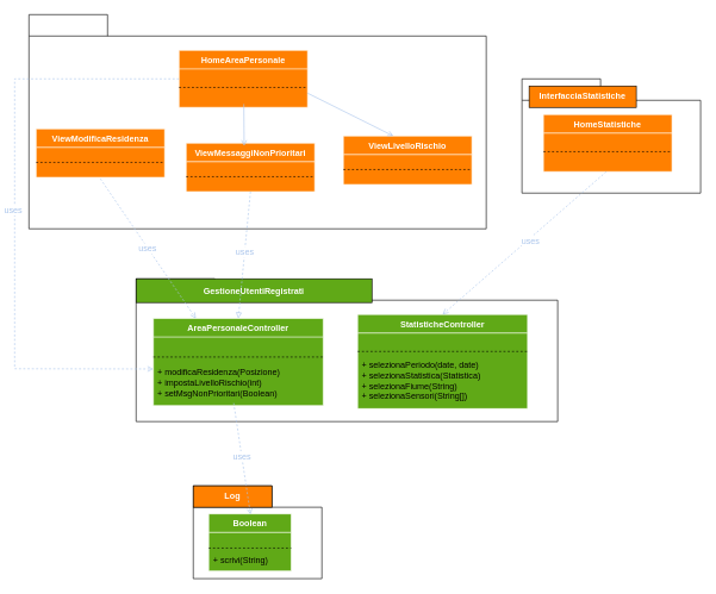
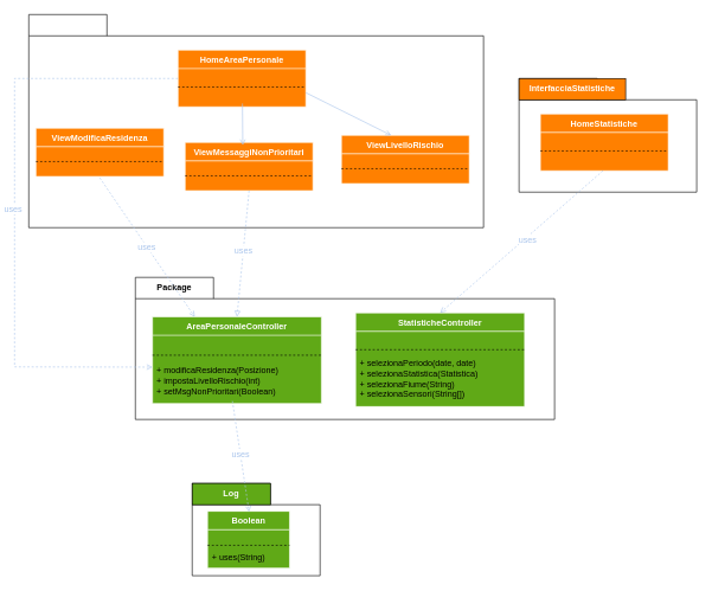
  <mxCell id="0" />
  <mxCell id="1" parent="0" />
  <mxCell id="2" value="" style="shape=folder;fontStyle=1;tabWidth=110;tabHeight=30;tabPosition=left;html=1;boundedLbl=1;labelInHeader=1;container=1;collapsible=0;recursiveResize=0;whiteSpace=wrap;fillColor=#FFFFFF;strokeColor=default;fillStyle=solid;gradientColor=none;noLabel=0;labelPadding=0;snapToPoint=0;backgroundOutline=0;shadow=0;rounded=0;" vertex="1" parent="1"><mxGeometry x="40" y="20" width="640" height="300" as="geometry" /></mxCell>
  <mxCell id="3" value="ViewMessaggiNonPrioritari" style="swimlane;fontStyle=1;align=center;verticalAlign=top;childLayout=stackLayout;horizontal=1;startSize=26;horizontalStack=0;resizeParent=1;resizeParentMax=0;resizeLast=0;collapsible=1;marginBottom=0;whiteSpace=wrap;html=1;strokeColor=#FFFFFF;fillColor=#FF8000;swimlaneFillColor=#FF8000;fontColor=#FFFFFF;" vertex="1" parent="2"><mxGeometry x="220" y="180" width="180" height="68" as="geometry" /></mxCell>
  <mxCell id="4" style="line;strokeWidth=1;fillColor=none;align=left;verticalAlign=middle;spacingTop=-1;spacingLeft=3;spacingRight=3;rotatable=0;labelPosition=right;points=[];portConstraint=eastwest;strokeColor=none;dashed=1;" vertex="1" parent="3"><mxGeometry y="26" width="180" height="14" as="geometry" /></mxCell>
  <mxCell id="5" value="" style="line;strokeWidth=1;fillColor=none;align=left;verticalAlign=middle;spacingTop=-1;spacingLeft=3;spacingRight=3;rotatable=0;labelPosition=right;points=[];portConstraint=eastwest;strokeColor=#000105;dashed=1;" vertex="1" parent="3"><mxGeometry y="40" width="180" height="14" as="geometry" /></mxCell>
  <mxCell id="6" style="line;strokeWidth=1;fillColor=none;align=left;verticalAlign=middle;spacingTop=-1;spacingLeft=3;spacingRight=3;rotatable=0;labelPosition=right;points=[];portConstraint=eastwest;strokeColor=none;dashed=1;" vertex="1" parent="3"><mxGeometry y="54" width="180" height="14" as="geometry" /></mxCell>
  <mxCell id="7" value="ViewLivelloRischio" style="swimlane;fontStyle=1;align=center;verticalAlign=top;childLayout=stackLayout;horizontal=1;startSize=26;horizontalStack=0;resizeParent=1;resizeParentMax=0;resizeLast=0;collapsible=1;marginBottom=0;whiteSpace=wrap;html=1;strokeColor=#FFFFFF;fillColor=#FF8000;swimlaneFillColor=#FF8000;fontColor=#FFFFFF;" vertex="1" parent="2"><mxGeometry x="440" y="170" width="180" height="68" as="geometry" /></mxCell>
  <mxCell id="8" style="line;strokeWidth=1;fillColor=none;align=left;verticalAlign=middle;spacingTop=-1;spacingLeft=3;spacingRight=3;rotatable=0;labelPosition=right;points=[];portConstraint=eastwest;strokeColor=none;dashed=1;" vertex="1" parent="7"><mxGeometry y="26" width="180" height="14" as="geometry" /></mxCell>
  <mxCell id="9" value="" style="line;strokeWidth=1;fillColor=none;align=left;verticalAlign=middle;spacingTop=-1;spacingLeft=3;spacingRight=3;rotatable=0;labelPosition=right;points=[];portConstraint=eastwest;strokeColor=#000105;dashed=1;" vertex="1" parent="7"><mxGeometry y="40" width="180" height="14" as="geometry" /></mxCell>
  <mxCell id="10" style="line;strokeWidth=1;fillColor=none;align=left;verticalAlign=middle;spacingTop=-1;spacingLeft=3;spacingRight=3;rotatable=0;labelPosition=right;points=[];portConstraint=eastwest;strokeColor=none;dashed=1;" vertex="1" parent="7"><mxGeometry y="54" width="180" height="14" as="geometry" /></mxCell>
  <mxCell id="11" value="ViewModificaResidenza" style="swimlane;fontStyle=1;align=center;verticalAlign=top;childLayout=stackLayout;horizontal=1;startSize=26;horizontalStack=0;resizeParent=1;resizeParentMax=0;resizeLast=0;collapsible=1;marginBottom=0;whiteSpace=wrap;html=1;strokeColor=#FFFFFF;fillColor=#FF8000;swimlaneFillColor=#FF8000;fontColor=#FFFFFF;" vertex="1" parent="2"><mxGeometry x="10" y="160" width="180" height="68" as="geometry"><mxRectangle x="10" y="160" width="170" height="30" as="alternateBounds" /></mxGeometry></mxCell>
  <mxCell id="12" style="line;strokeWidth=1;fillColor=none;align=left;verticalAlign=middle;spacingTop=-1;spacingLeft=3;spacingRight=3;rotatable=0;labelPosition=right;points=[];portConstraint=eastwest;strokeColor=none;dashed=1;" vertex="1" parent="11"><mxGeometry y="26" width="180" height="14" as="geometry" /></mxCell>
  <mxCell id="13" value="" style="line;strokeWidth=1;fillColor=none;align=left;verticalAlign=middle;spacingTop=-1;spacingLeft=3;spacingRight=3;rotatable=0;labelPosition=right;points=[];portConstraint=eastwest;strokeColor=#000105;dashed=1;" vertex="1" parent="11"><mxGeometry y="40" width="180" height="14" as="geometry" /></mxCell>
  <mxCell id="14" style="line;strokeWidth=1;fillColor=none;align=left;verticalAlign=middle;spacingTop=-1;spacingLeft=3;spacingRight=3;rotatable=0;labelPosition=right;points=[];portConstraint=eastwest;strokeColor=none;dashed=1;" vertex="1" parent="11"><mxGeometry y="54" width="180" height="14" as="geometry" /></mxCell>
  <mxCell id="15" value="HomeAreaPersonale" style="swimlane;fontStyle=1;align=center;verticalAlign=top;childLayout=stackLayout;horizontal=1;startSize=26;horizontalStack=0;resizeParent=1;resizeParentMax=0;resizeLast=0;collapsible=1;marginBottom=0;whiteSpace=wrap;html=1;fillColor=#FF8000;strokeColor=#FFFFFF;fontColor=#FFFFFF;swimlaneFillColor=#FF8000;" vertex="1" parent="2"><mxGeometry x="210" y="50" width="180" height="80" as="geometry" /></mxCell>
  <mxCell id="16" style="line;strokeWidth=1;fillColor=none;align=left;verticalAlign=middle;spacingTop=-1;spacingLeft=3;spacingRight=3;rotatable=0;labelPosition=right;points=[];portConstraint=eastwest;strokeColor=none;dashed=1;" vertex="1" parent="15"><mxGeometry y="26" width="180" height="14" as="geometry" /></mxCell>
  <mxCell id="17" value="" style="line;strokeWidth=1;fillColor=none;align=left;verticalAlign=middle;spacingTop=-1;spacingLeft=3;spacingRight=3;rotatable=0;labelPosition=right;points=[];portConstraint=eastwest;strokeColor=default;dashed=1;" vertex="1" parent="15"><mxGeometry y="40" width="180" height="24" as="geometry" /></mxCell>
  <mxCell id="18" style="line;strokeWidth=1;fillColor=none;align=left;verticalAlign=middle;spacingTop=-1;spacingLeft=3;spacingRight=3;rotatable=0;labelPosition=right;points=[];portConstraint=eastwest;strokeColor=none;dashed=1;" vertex="1" parent="15"><mxGeometry y="64" width="180" height="16" as="geometry" /></mxCell>
  <mxCell id="19" style="rounded=0;orthogonalLoop=1;jettySize=auto;html=1;exitX=1;exitY=0.75;exitDx=0;exitDy=0;endArrow=open;endFill=0;strokeColor=#A9C4EB;" edge="1" parent="2" source="15"><mxGeometry relative="1" as="geometry"><mxPoint x="470" y="125" as="sourcePoint" /><mxPoint x="510" y="170" as="targetPoint" /></mxGeometry></mxCell>
  <mxCell id="20" style="rounded=0;orthogonalLoop=1;jettySize=auto;html=1;exitX=0.451;exitY=0.057;exitDx=0;exitDy=0;startArrow=open;startFill=0;endArrow=none;strokeColor=#A9C4EB;exitPerimeter=0;entryX=0.504;entryY=0.701;entryDx=0;entryDy=0;entryPerimeter=0;" edge="1" parent="2" source="3" target="18"><mxGeometry relative="1" as="geometry"><mxPoint x="375" y="180" as="sourcePoint" /><mxPoint x="370" y="130" as="targetPoint" /></mxGeometry></mxCell>
  <mxCell id="21" value="Package" style="shape=folder;fontStyle=1;tabWidth=110;tabHeight=30;tabPosition=left;html=1;boundedLbl=1;labelInHeader=1;container=1;collapsible=0;whiteSpace=wrap;" vertex="1" parent="1"><mxGeometry x="190" y="390" width="590" height="200" as="geometry" /></mxCell>
  <mxCell id="22" value="" style="html=1;strokeColor=none;resizeWidth=1;resizeHeight=1;fillColor=none;part=1;connectable=0;allowArrows=0;deletable=0;whiteSpace=wrap;" vertex="1" parent="21"><mxGeometry width="590" height="113.636" relative="1" as="geometry"><mxPoint y="30" as="offset" /></mxGeometry></mxCell>
  <mxCell id="23" value="AreaPersonaleController" style="swimlane;fontStyle=1;align=center;verticalAlign=top;childLayout=stackLayout;horizontal=1;startSize=26;horizontalStack=0;resizeParent=1;resizeParentMax=0;resizeLast=0;collapsible=1;marginBottom=0;whiteSpace=wrap;html=1;fillColor=#60A917;swimlaneFillColor=#60A917;strokeColor=#FFFFFF;fontColor=#FFFFFF;movable=1;resizable=1;rotatable=1;deletable=1;editable=1;locked=0;connectable=1;" vertex="1" parent="21"><mxGeometry x="24.08" y="55.556" width="237.83" height="122.03" as="geometry" /></mxCell>
  <mxCell id="24" style="line;strokeWidth=1;fillColor=none;align=left;verticalAlign=bottom;spacingTop=-1;spacingLeft=3;spacingRight=3;rotatable=0;labelPosition=right;points=[];portConstraint=eastwest;strokeColor=none;dashed=1;perimeterSpacing=0;noLabel=0;" vertex="1" parent="23"><mxGeometry y="26" width="237.83" height="20" as="geometry" /></mxCell>
  <mxCell id="25" style="line;strokeWidth=1;fillColor=none;align=left;verticalAlign=bottom;spacingTop=-1;spacingLeft=3;spacingRight=3;rotatable=0;labelPosition=right;points=[];portConstraint=eastwest;strokeColor=default;dashed=1;perimeterSpacing=0;noLabel=0;" vertex="1" parent="23"><mxGeometry y="46" width="237.83" height="16" as="geometry" /></mxCell>
  <mxCell id="26" value="+ modificaResidenza(Posizione)&lt;div&gt;+ impostaLivelloRischio(int)&lt;/div&gt;&lt;div&gt;+ setMsgNonPrioritari(Boolean)&lt;/div&gt;" style="text;strokeColor=none;fillColor=none;align=left;verticalAlign=top;spacingLeft=4;spacingRight=4;overflow=hidden;rotatable=0;points=[[0,0.5],[1,0.5]];portConstraint=eastwest;whiteSpace=wrap;html=1;" vertex="1" parent="23"><mxGeometry y="62" width="237.83" height="60.03" as="geometry" /></mxCell>
- <mxCell id="27" value="&lt;font style=&quot;color: rgb(255, 255, 255);&quot;&gt;GestioneUtentiRegistrati&lt;/font&gt;" style="fontStyle=1;whiteSpace=wrap;html=1;fillColor=#60A917;" vertex="1" parent="21"><mxGeometry width="330.07" height="33.333" as="geometry" /></mxCell>
  <mxCell id="28" value="StatisticheController" style="swimlane;fontStyle=1;align=center;verticalAlign=top;childLayout=stackLayout;horizontal=1;startSize=26;horizontalStack=0;resizeParent=1;resizeParentMax=0;resizeLast=0;collapsible=1;marginBottom=0;whiteSpace=wrap;html=1;fillColor=#60A917;swimlaneFillColor=#60A917;strokeColor=#FFFFFF;fontColor=#FFFFFF;movable=1;resizable=1;rotatable=1;deletable=1;editable=1;locked=0;connectable=1;" vertex="1" parent="21"><mxGeometry x="310" y="49.996" width="237.83" height="131.997" as="geometry" /></mxCell>
  <mxCell id="29" style="line;strokeWidth=1;fillColor=none;align=left;verticalAlign=bottom;spacingTop=-1;spacingLeft=3;spacingRight=3;rotatable=0;labelPosition=right;points=[];portConstraint=eastwest;strokeColor=none;dashed=1;perimeterSpacing=0;noLabel=0;" vertex="1" parent="28"><mxGeometry y="26" width="237.83" height="20" as="geometry" /></mxCell>
  <mxCell id="30" style="line;strokeWidth=1;fillColor=none;align=left;verticalAlign=bottom;spacingTop=-1;spacingLeft=3;spacingRight=3;rotatable=0;labelPosition=right;points=[];portConstraint=eastwest;strokeColor=default;dashed=1;perimeterSpacing=0;noLabel=0;" vertex="1" parent="28"><mxGeometry y="46" width="237.83" height="11.667" as="geometry" /></mxCell>
  <mxCell id="31" value="+ selezionaPeriodo(date, date)&lt;div&gt;+ selezionaStatistica(Statistica)&lt;/div&gt;&lt;div&gt;+ selezionaFiume(String)&lt;/div&gt;&lt;div&gt;+ selezionaSensori(String[])&lt;/div&gt;" style="text;strokeColor=none;fillColor=none;align=left;verticalAlign=top;spacingLeft=4;spacingRight=4;overflow=hidden;rotatable=0;points=[[0,0.5],[1,0.5]];portConstraint=eastwest;whiteSpace=wrap;html=1;" vertex="1" parent="28"><mxGeometry y="57.667" width="237.83" height="74.33" as="geometry" /></mxCell>
  <mxCell id="32" style="rounded=0;orthogonalLoop=1;jettySize=auto;html=1;exitX=0;exitY=0.5;exitDx=0;exitDy=0;entryX=0;entryY=0.146;entryDx=0;entryDy=0;entryPerimeter=0;dashed=1;strokeColor=#A9C4EB;endArrow=open;endFill=0;" edge="1" parent="1" source="15" target="26"><mxGeometry relative="1" as="geometry"><Array as="points"><mxPoint x="20" y="110" /><mxPoint x="20" y="516" /></Array></mxGeometry></mxCell>
  <mxCell id="33" value="&lt;font style=&quot;font-size: 12px; color: rgb(169, 196, 235);&quot;&gt;uses&lt;/font&gt;" style="edgeLabel;html=1;align=center;verticalAlign=middle;resizable=0;points=[];" connectable="0" vertex="1" parent="32"><mxGeometry x="-0.005" y="-3" relative="1" as="geometry"><mxPoint as="offset" /></mxGeometry></mxCell>
  <mxCell id="34" style="rounded=0;orthogonalLoop=1;jettySize=auto;html=1;entryX=0.25;entryY=0;entryDx=0;entryDy=0;dashed=1;endArrow=open;endFill=0;strokeColor=#A9C4EB;" edge="1" parent="1" target="23"><mxGeometry relative="1" as="geometry"><mxPoint x="140" y="250" as="sourcePoint" /></mxGeometry></mxCell>
  <mxCell id="35" value="&lt;font style=&quot;font-size: 12px; color: rgb(169, 196, 235);&quot;&gt;uses&lt;/font&gt;" style="edgeLabel;html=1;align=center;verticalAlign=middle;resizable=0;points=[];" connectable="0" vertex="1" parent="34"><mxGeometry x="-0.013" y="-1" relative="1" as="geometry"><mxPoint as="offset" /></mxGeometry></mxCell>
  <mxCell id="36" value="" style="rounded=0;orthogonalLoop=1;jettySize=auto;html=1;exitX=0.5;exitY=1;exitDx=0;exitDy=0;entryX=0.5;entryY=0;entryDx=0;entryDy=0;dashed=1;strokeColor=#A9C4EB;endArrow=block;endFill=0;" edge="1" parent="1" source="3" target="23"><mxGeometry relative="1" as="geometry"><mxPoint x="350" y="268" as="sourcePoint" /><mxPoint x="333" y="428" as="targetPoint" /></mxGeometry></mxCell>
  <mxCell id="37" value="&lt;font style=&quot;font-size: 12px; color: rgb(169, 196, 235);&quot;&gt;uses&lt;/font&gt;" style="edgeLabel;html=1;align=center;verticalAlign=middle;resizable=0;points=[];" connectable="0" vertex="1" parent="36"><mxGeometry x="-0.043" relative="1" as="geometry"><mxPoint as="offset" /></mxGeometry></mxCell>
  <mxCell id="38" value="Package" style="shape=folder;fontStyle=1;tabWidth=110;tabHeight=30;tabPosition=left;html=1;boundedLbl=1;labelInHeader=1;container=1;collapsible=0;whiteSpace=wrap;movable=1;resizable=1;rotatable=1;deletable=1;editable=1;locked=0;connectable=1;" vertex="1" parent="1"><mxGeometry x="270" y="680" width="180" height="130" as="geometry" /></mxCell>
  <mxCell id="39" value="" style="html=1;strokeColor=none;resizeWidth=1;resizeHeight=1;fillColor=none;part=1;connectable=0;allowArrows=0;deletable=0;whiteSpace=wrap;" vertex="1" parent="38"><mxGeometry width="135" height="73.86" relative="1" as="geometry"><mxPoint y="30" as="offset" /></mxGeometry></mxCell>
  <mxCell id="40" value="Boolean" style="swimlane;fontStyle=1;align=center;verticalAlign=top;childLayout=stackLayout;horizontal=1;startSize=26;horizontalStack=0;resizeParent=1;resizeParentMax=0;resizeLast=0;collapsible=1;marginBottom=0;whiteSpace=wrap;html=1;fillColor=#60A917;swimlaneFillColor=#60A917;strokeColor=#FFFFFF;fontColor=#FFFFFF;movable=0;resizable=0;rotatable=0;deletable=0;editable=0;locked=1;connectable=0;" vertex="1" parent="38"><mxGeometry x="21.578" y="39.2" width="115.485" height="80.003" as="geometry" /></mxCell>
  <mxCell id="41" style="line;strokeWidth=1;fillColor=none;align=left;verticalAlign=bottom;spacingTop=-1;spacingLeft=3;spacingRight=3;rotatable=0;labelPosition=right;points=[];portConstraint=eastwest;strokeColor=none;dashed=1;perimeterSpacing=0;noLabel=0;" vertex="1" parent="40"><mxGeometry y="26" width="115.485" height="18.2" as="geometry" /></mxCell>
  <mxCell id="42" style="line;strokeWidth=1;fillColor=none;align=left;verticalAlign=bottom;spacingTop=-1;spacingLeft=3;spacingRight=3;rotatable=0;labelPosition=right;points=[];portConstraint=eastwest;strokeColor=default;dashed=1;perimeterSpacing=0;noLabel=0;" vertex="1" parent="40"><mxGeometry y="44.2" width="115.485" height="7.583" as="geometry" /></mxCell>
- <mxCell id="43" value="+ scrivi(String)" style="text;strokeColor=none;fillColor=none;align=left;verticalAlign=top;spacingLeft=4;spacingRight=4;overflow=hidden;rotatable=0;points=[[0,0.5],[1,0.5]];portConstraint=eastwest;whiteSpace=wrap;html=1;" vertex="1" parent="40"><mxGeometry y="51.783" width="115.485" height="28.22" as="geometry" /></mxCell>
- <mxCell id="44" value="&lt;font style=&quot;color: rgb(255, 255, 255);&quot;&gt;Log&lt;/font&gt;" style="fontStyle=1;whiteSpace=wrap;html=1;fillColor=#ff8000;" vertex="1" parent="38"><mxGeometry width="110" height="30" as="geometry" /></mxCell>
+ <mxCell id="43" value="+ uses(String)" style="text;strokeColor=none;fillColor=none;align=left;verticalAlign=top;spacingLeft=4;spacingRight=4;overflow=hidden;rotatable=0;points=[[0,0.5],[1,0.5]];portConstraint=eastwest;whiteSpace=wrap;html=1;" vertex="1" parent="40"><mxGeometry y="51.783" width="115.485" height="28.22" as="geometry" /></mxCell>
+ <mxCell id="44" value="&lt;font style=&quot;color: rgb(255, 255, 255);&quot;&gt;Log&lt;/font&gt;" style="fontStyle=1;whiteSpace=wrap;html=1;fillColor=#60A917;" vertex="1" parent="38"><mxGeometry width="110" height="30" as="geometry" /></mxCell>
  <mxCell id="45" value="" style="rounded=0;orthogonalLoop=1;jettySize=auto;html=1;exitX=0.473;exitY=0.942;exitDx=0;exitDy=0;dashed=1;strokeColor=#A9C4EB;endArrow=open;endFill=0;exitPerimeter=0;" edge="1" parent="1" source="26"><mxGeometry relative="1" as="geometry"><mxPoint x="360" y="610" as="sourcePoint" /><mxPoint x="350" y="720" as="targetPoint" /></mxGeometry></mxCell>
  <mxCell id="46" value="&lt;font style=&quot;font-size: 12px; color: rgb(169, 196, 235);&quot;&gt;uses&lt;/font&gt;" style="edgeLabel;html=1;align=center;verticalAlign=middle;resizable=0;points=[];" connectable="0" vertex="1" parent="45"><mxGeometry x="-0.043" relative="1" as="geometry"><mxPoint as="offset" /></mxGeometry></mxCell>
  <mxCell id="47" value="" style="shape=folder;fontStyle=1;tabWidth=110;tabHeight=30;tabPosition=left;html=1;boundedLbl=1;labelInHeader=1;container=1;collapsible=0;recursiveResize=0;whiteSpace=wrap;fillColor=#FFFFFF;strokeColor=default;fillStyle=solid;gradientColor=none;noLabel=0;labelPadding=0;snapToPoint=0;backgroundOutline=0;shadow=0;rounded=0;movable=1;resizable=1;rotatable=1;deletable=1;editable=1;locked=0;connectable=1;" vertex="1" parent="1"><mxGeometry x="730" y="110" width="250" height="160" as="geometry" /></mxCell>
- <mxCell id="48" value="&lt;font style=&quot;color: rgb(255, 255, 255);&quot;&gt;InterfacciaStatistiche&lt;/font&gt;" style="fontStyle=1;whiteSpace=wrap;html=1;fillColor=#FF8000;" vertex="1" parent="47"><mxGeometry x="10" y="10" width="150" height="30" as="geometry" /></mxCell>
+ <mxCell id="48" value="&lt;font style=&quot;color: rgb(255, 255, 255);&quot;&gt;InterfacciaStatistiche&lt;/font&gt;" style="fontStyle=1;whiteSpace=wrap;html=1;fillColor=#FF8000;" vertex="1" parent="47"><mxGeometry width="150" height="30" as="geometry" /></mxCell>
  <mxCell id="49" value="HomeStatistiche" style="swimlane;fontStyle=1;align=center;verticalAlign=top;childLayout=stackLayout;horizontal=1;startSize=26;horizontalStack=0;resizeParent=1;resizeParentMax=0;resizeLast=0;collapsible=1;marginBottom=0;whiteSpace=wrap;html=1;fillColor=#FF8000;strokeColor=#FFFFFF;fontColor=#FFFFFF;swimlaneFillColor=#FF8000;movable=1;resizable=1;rotatable=1;deletable=1;editable=1;locked=0;connectable=1;" vertex="1" parent="47"><mxGeometry x="30" y="50" width="180" height="80" as="geometry" /></mxCell>
  <mxCell id="50" style="line;strokeWidth=1;fillColor=none;align=left;verticalAlign=middle;spacingTop=-1;spacingLeft=3;spacingRight=3;rotatable=0;labelPosition=right;points=[];portConstraint=eastwest;strokeColor=none;dashed=1;" vertex="1" parent="49"><mxGeometry y="26" width="180" height="14" as="geometry" /></mxCell>
  <mxCell id="51" value="" style="line;strokeWidth=1;fillColor=none;align=left;verticalAlign=middle;spacingTop=-1;spacingLeft=3;spacingRight=3;rotatable=0;labelPosition=right;points=[];portConstraint=eastwest;strokeColor=default;dashed=1;" vertex="1" parent="49"><mxGeometry y="40" width="180" height="24" as="geometry" /></mxCell>
  <mxCell id="52" style="line;strokeWidth=1;fillColor=none;align=left;verticalAlign=middle;spacingTop=-1;spacingLeft=3;spacingRight=3;rotatable=0;labelPosition=right;points=[];portConstraint=eastwest;strokeColor=none;dashed=1;" vertex="1" parent="49"><mxGeometry y="64" width="180" height="16" as="geometry" /></mxCell>
  <mxCell id="53" style="rounded=0;orthogonalLoop=1;jettySize=auto;html=1;exitX=0.5;exitY=1;exitDx=0;exitDy=0;entryX=0.5;entryY=0;entryDx=0;entryDy=0;dashed=1;endArrow=open;endFill=0;strokeColor=#A9C4EB;" edge="1" parent="1" target="28"><mxGeometry relative="1" as="geometry"><mxPoint x="848" y="240" as="sourcePoint" /><mxPoint x="670" y="422" as="targetPoint" /></mxGeometry></mxCell>
  <mxCell id="54" value="&lt;font style=&quot;font-size: 12px; color: rgb(169, 196, 235);&quot;&gt;uses&lt;/font&gt;" style="edgeLabel;html=1;align=center;verticalAlign=middle;resizable=0;points=[];" connectable="0" vertex="1" parent="53"><mxGeometry x="0.006" y="1" relative="1" as="geometry"><mxPoint x="8" y="-5" as="offset" /></mxGeometry></mxCell>
